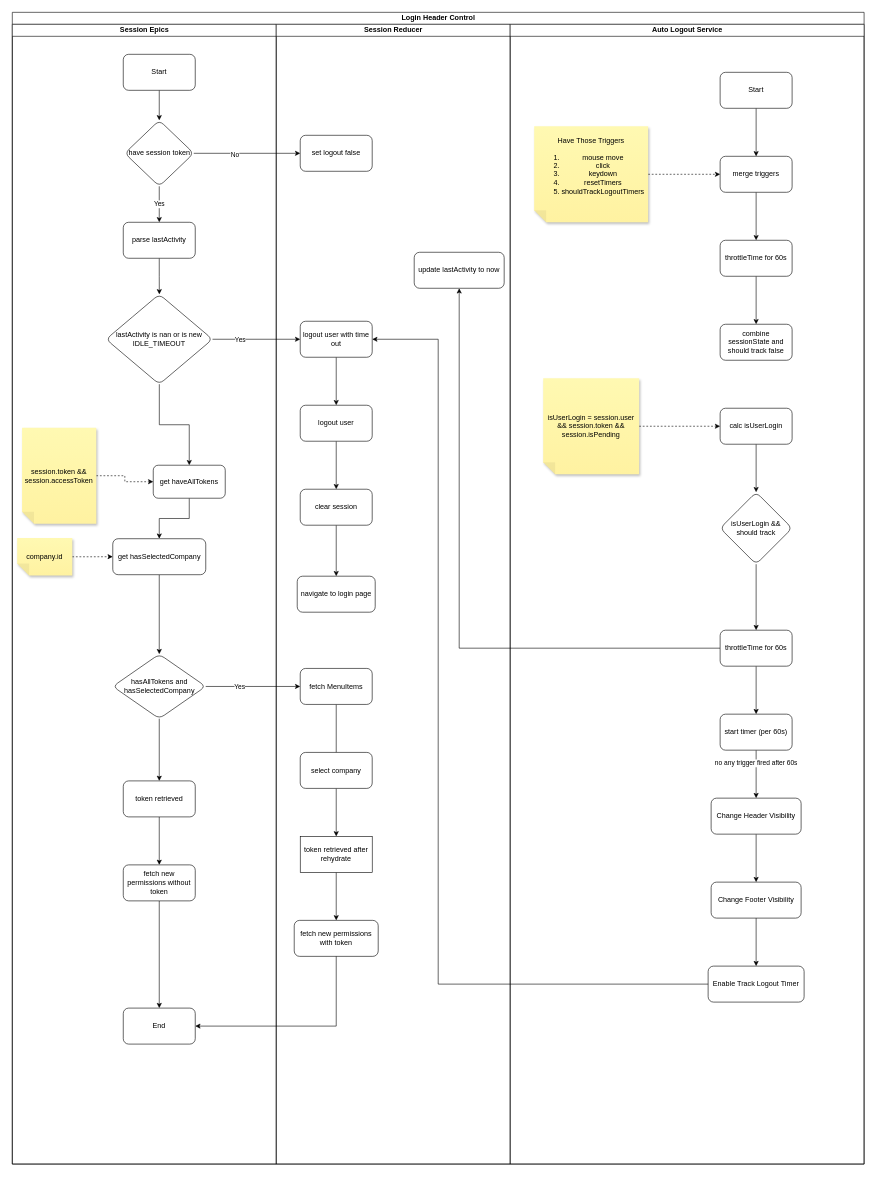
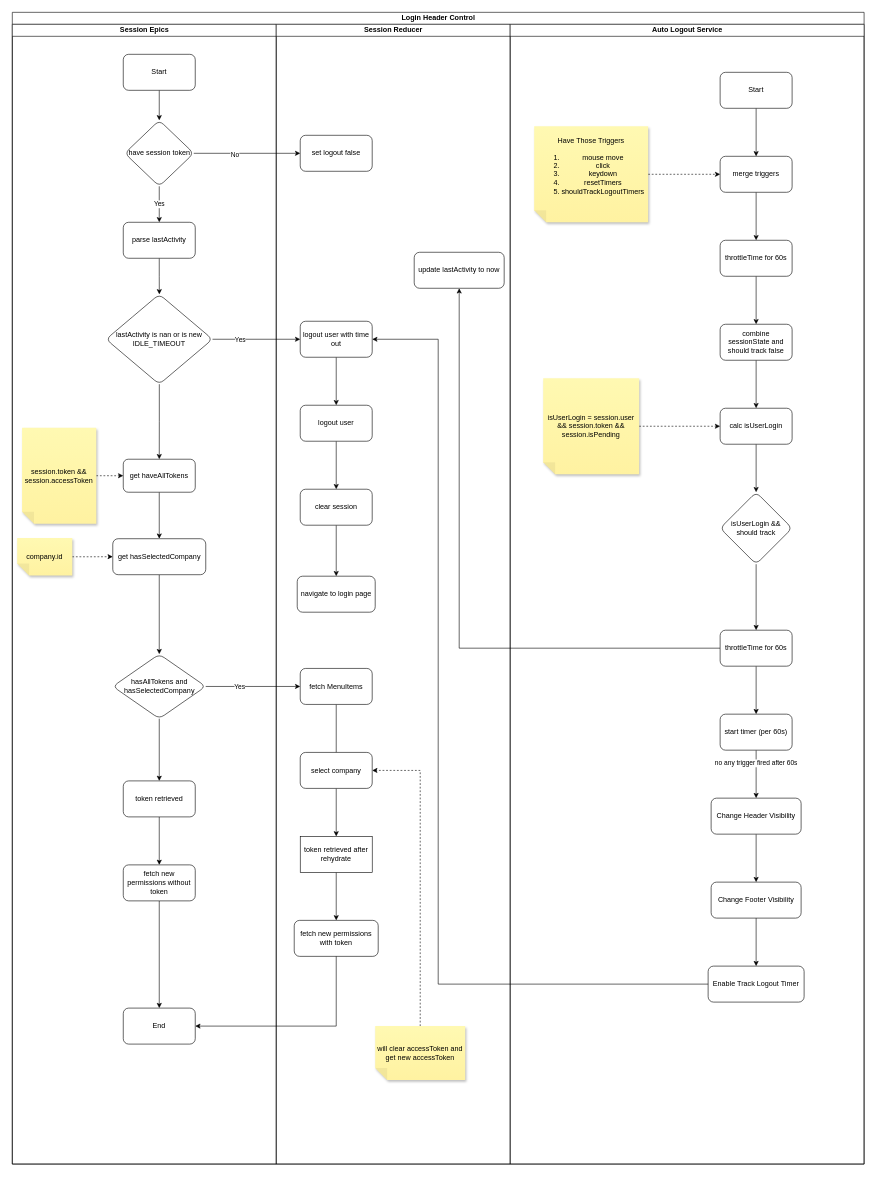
  <mxCell id="0" />
  <mxCell id="1" parent="0" />
  <mxCell id="2" value="Login Header Control" style="swimlane;childLayout=stackLayout;resizeParent=1;resizeParentMax=0;startSize=20;html=1;" vertex="1" parent="1"><mxGeometry x="20" y="20" width="1420" height="1920" as="geometry" /></mxCell>
  <mxCell id="3" value="Session Epics" style="swimlane;startSize=20;html=1;" vertex="1" parent="2"><mxGeometry y="20" width="440" height="1900" as="geometry" /></mxCell>
  <mxCell id="4" value="" style="edgeStyle=orthogonalEdgeStyle;rounded=0;orthogonalLoop=1;jettySize=auto;html=1;" edge="1" parent="3" source="5" target="7"><mxGeometry relative="1" as="geometry" /></mxCell>
  <mxCell id="5" value="Start" style="rounded=1;whiteSpace=wrap;html=1;" vertex="1" parent="3"><mxGeometry x="185" y="50" width="120" height="60" as="geometry" /></mxCell>
  <mxCell id="6" value="Yes" style="edgeStyle=orthogonalEdgeStyle;rounded=0;orthogonalLoop=1;jettySize=auto;html=1;" edge="1" parent="3" source="7" target="9"><mxGeometry relative="1" as="geometry" /></mxCell>
  <mxCell id="7" value="have session token" style="rhombus;whiteSpace=wrap;html=1;rounded=1;" vertex="1" parent="3"><mxGeometry x="187.5" y="160" width="115" height="110" as="geometry" /></mxCell>
  <mxCell id="8" value="" style="edgeStyle=orthogonalEdgeStyle;rounded=0;orthogonalLoop=1;jettySize=auto;html=1;" edge="1" parent="3" source="9" target="11"><mxGeometry relative="1" as="geometry" /></mxCell>
  <mxCell id="9" value="parse lastActivity" style="whiteSpace=wrap;html=1;rounded=1;" vertex="1" parent="3"><mxGeometry x="185" y="330" width="120" height="60" as="geometry" /></mxCell>
  <mxCell id="10" value="" style="edgeStyle=orthogonalEdgeStyle;rounded=0;orthogonalLoop=1;jettySize=auto;html=1;" edge="1" parent="3" source="11" target="13"><mxGeometry relative="1" as="geometry" /></mxCell>
  <mxCell id="11" value="lastActivity is nan or is new IDLE_TIMEOUT" style="rhombus;whiteSpace=wrap;html=1;rounded=1;" vertex="1" parent="3"><mxGeometry x="156.25" y="450" width="177.5" height="150" as="geometry" /></mxCell>
  <mxCell id="12" value="" style="edgeStyle=orthogonalEdgeStyle;rounded=0;orthogonalLoop=1;jettySize=auto;html=1;" edge="1" parent="3" source="13" target="17"><mxGeometry relative="1" as="geometry" /></mxCell>
- <mxCell id="13" value="get haveAllTokens" style="whiteSpace=wrap;html=1;rounded=1;" vertex="1" parent="3"><mxGeometry x="235" y="735" width="120" height="55" as="geometry" /></mxCell>
+ <mxCell id="13" value="get haveAllTokens" style="whiteSpace=wrap;html=1;rounded=1;" vertex="1" parent="3"><mxGeometry x="185" y="725" width="120" height="55" as="geometry" /></mxCell>
  <mxCell id="14" style="edgeStyle=orthogonalEdgeStyle;rounded=0;orthogonalLoop=1;jettySize=auto;html=1;entryX=0;entryY=0.5;entryDx=0;entryDy=0;dashed=1;" edge="1" parent="3" source="15" target="13"><mxGeometry relative="1" as="geometry" /></mxCell>
  <mxCell id="15" value="session.token &amp;amp;&amp;amp; session.accessToken" style="shape=note;whiteSpace=wrap;html=1;backgroundOutline=1;fontColor=#000000;darkOpacity=0.05;fillColor=#FFF9B2;strokeColor=none;fillStyle=solid;direction=west;gradientDirection=north;gradientColor=#FFF2A1;shadow=1;size=20;pointerEvents=1;" vertex="1" parent="3"><mxGeometry x="16.25" y="672.5" width="123.75" height="160" as="geometry" /></mxCell>
  <mxCell id="16" value="" style="edgeStyle=orthogonalEdgeStyle;rounded=0;orthogonalLoop=1;jettySize=auto;html=1;" edge="1" parent="3" source="17" target="21"><mxGeometry relative="1" as="geometry" /></mxCell>
  <mxCell id="17" value="get hasSelectedCompany" style="whiteSpace=wrap;html=1;rounded=1;" vertex="1" parent="3"><mxGeometry x="167.5" y="857.5" width="155" height="60" as="geometry" /></mxCell>
  <mxCell id="18" style="edgeStyle=orthogonalEdgeStyle;rounded=0;orthogonalLoop=1;jettySize=auto;html=1;entryX=0;entryY=0.5;entryDx=0;entryDy=0;dashed=1;" edge="1" parent="3" source="19" target="17"><mxGeometry relative="1" as="geometry" /></mxCell>
  <mxCell id="19" value="company.id" style="shape=note;whiteSpace=wrap;html=1;backgroundOutline=1;fontColor=#000000;darkOpacity=0.05;fillColor=#FFF9B2;strokeColor=none;fillStyle=solid;direction=west;gradientDirection=north;gradientColor=#FFF2A1;shadow=1;size=20;pointerEvents=1;" vertex="1" parent="3"><mxGeometry x="8.13" y="856.25" width="91.87" height="62.5" as="geometry" /></mxCell>
  <mxCell id="20" value="" style="edgeStyle=orthogonalEdgeStyle;rounded=0;orthogonalLoop=1;jettySize=auto;html=1;" edge="1" parent="3" source="21" target="23"><mxGeometry relative="1" as="geometry" /></mxCell>
  <mxCell id="21" value="hasAllTokens and hasSelectedCompany" style="rhombus;whiteSpace=wrap;html=1;rounded=1;" vertex="1" parent="3"><mxGeometry x="167.5" y="1050" width="155" height="107.5" as="geometry" /></mxCell>
  <mxCell id="22" value="" style="edgeStyle=orthogonalEdgeStyle;rounded=0;orthogonalLoop=1;jettySize=auto;html=1;" edge="1" parent="3" source="23" target="25"><mxGeometry relative="1" as="geometry" /></mxCell>
  <mxCell id="23" value="token retrieved" style="whiteSpace=wrap;html=1;rounded=1;" vertex="1" parent="3"><mxGeometry x="185" y="1261.25" width="120" height="60" as="geometry" /></mxCell>
  <mxCell id="24" style="edgeStyle=orthogonalEdgeStyle;rounded=0;orthogonalLoop=1;jettySize=auto;html=1;" edge="1" parent="3" source="25" target="26"><mxGeometry relative="1" as="geometry" /></mxCell>
  <mxCell id="25" value="fetch new permissions without token" style="whiteSpace=wrap;html=1;rounded=1;" vertex="1" parent="3"><mxGeometry x="185" y="1401.25" width="120" height="60" as="geometry" /></mxCell>
  <mxCell id="26" value="End" style="whiteSpace=wrap;html=1;rounded=1;" vertex="1" parent="3"><mxGeometry x="185" y="1640" width="120" height="60" as="geometry" /></mxCell>
  <mxCell id="27" value="Session Reducer" style="swimlane;startSize=20;html=1;" vertex="1" parent="2"><mxGeometry x="440" y="20" width="390" height="1900" as="geometry" /></mxCell>
  <mxCell id="28" value="set logout false" style="whiteSpace=wrap;html=1;rounded=1;" vertex="1" parent="27"><mxGeometry x="40" y="185" width="120" height="60" as="geometry" /></mxCell>
  <mxCell id="29" value="" style="edgeStyle=orthogonalEdgeStyle;rounded=0;orthogonalLoop=1;jettySize=auto;html=1;" edge="1" parent="27" source="30" target="32"><mxGeometry relative="1" as="geometry" /></mxCell>
  <mxCell id="30" value="logout user with time out" style="whiteSpace=wrap;html=1;rounded=1;" vertex="1" parent="27"><mxGeometry x="40" y="495" width="120" height="60" as="geometry" /></mxCell>
  <mxCell id="31" value="" style="edgeStyle=orthogonalEdgeStyle;rounded=0;orthogonalLoop=1;jettySize=auto;html=1;" edge="1" parent="27" source="32" target="34"><mxGeometry relative="1" as="geometry" /></mxCell>
  <mxCell id="32" value="logout user" style="whiteSpace=wrap;html=1;rounded=1;" vertex="1" parent="27"><mxGeometry x="40" y="635" width="120" height="60" as="geometry" /></mxCell>
  <mxCell id="33" value="" style="edgeStyle=orthogonalEdgeStyle;rounded=0;orthogonalLoop=1;jettySize=auto;html=1;" edge="1" parent="27" source="34" target="35"><mxGeometry relative="1" as="geometry" /></mxCell>
  <mxCell id="34" value="clear session" style="whiteSpace=wrap;html=1;rounded=1;" vertex="1" parent="27"><mxGeometry x="40" y="775" width="120" height="60" as="geometry" /></mxCell>
  <mxCell id="35" value="navigate to login page" style="whiteSpace=wrap;html=1;rounded=1;" vertex="1" parent="27"><mxGeometry x="35" y="920" width="130" height="60" as="geometry" /></mxCell>
  <mxCell id="36" value="" style="edgeStyle=orthogonalEdgeStyle;rounded=0;orthogonalLoop=1;jettySize=auto;html=1;endArrow=none;" edge="1" parent="27" source="37" target="39"><mxGeometry relative="1" as="geometry" /></mxCell>
  <mxCell id="37" value="fetch MenuItems" style="whiteSpace=wrap;html=1;rounded=1;" vertex="1" parent="27"><mxGeometry x="40" y="1073.75" width="120" height="60" as="geometry" /></mxCell>
  <mxCell id="38" value="" style="edgeStyle=orthogonalEdgeStyle;rounded=0;orthogonalLoop=1;jettySize=auto;html=1;" edge="1" parent="27" source="39" target="41"><mxGeometry relative="1" as="geometry" /></mxCell>
  <mxCell id="39" value="select company" style="whiteSpace=wrap;html=1;rounded=1;" vertex="1" parent="27"><mxGeometry x="40" y="1213.75" width="120" height="60" as="geometry" /></mxCell>
  <mxCell id="40" value="" style="edgeStyle=orthogonalEdgeStyle;rounded=0;orthogonalLoop=1;jettySize=auto;html=1;" edge="1" parent="27" source="41" target="44"><mxGeometry relative="1" as="geometry" /></mxCell>
  <mxCell id="41" value="token retrieved after rehydrate" style="whiteSpace=wrap;html=1;rounded=0;" vertex="1" parent="27"><mxGeometry x="40" y="1353.75" width="120" height="60" as="geometry" /></mxCell>
+ <mxCell id="42" style="edgeStyle=orthogonalEdgeStyle;rounded=0;orthogonalLoop=1;jettySize=auto;html=1;entryX=1;entryY=0.5;entryDx=0;entryDy=0;dashed=1;exitX=0.5;exitY=1;exitDx=0;exitDy=0;exitPerimeter=0;" edge="1" parent="27" source="43" target="39"><mxGeometry relative="1" as="geometry" /></mxCell>
+ <mxCell id="43" value="will clear accessToken and get new accessToken" style="shape=note;whiteSpace=wrap;html=1;backgroundOutline=1;fontColor=#000000;darkOpacity=0.05;fillColor=#FFF9B2;strokeColor=none;fillStyle=solid;direction=west;gradientDirection=north;gradientColor=#FFF2A1;shadow=1;size=20;pointerEvents=1;" vertex="1" parent="27"><mxGeometry x="165" y="1670" width="150" height="90" as="geometry" /></mxCell>
  <mxCell id="44" value="fetch new permissions with token" style="whiteSpace=wrap;html=1;rounded=1;" vertex="1" parent="27"><mxGeometry x="30" y="1493.75" width="140" height="60" as="geometry" /></mxCell>
  <mxCell id="45" value="update lastActivity to now" style="rounded=1;whiteSpace=wrap;html=1;" vertex="1" parent="27"><mxGeometry x="230" y="380" width="150" height="60" as="geometry" /></mxCell>
  <mxCell id="46" value="" style="edgeStyle=orthogonalEdgeStyle;rounded=0;orthogonalLoop=1;jettySize=auto;html=1;" edge="1" parent="2" source="7" target="28"><mxGeometry relative="1" as="geometry" /></mxCell>
  <mxCell id="47" value="No" style="edgeLabel;html=1;align=center;verticalAlign=middle;resizable=0;points=[];" vertex="1" connectable="0" parent="46"><mxGeometry x="-0.243" y="-1" relative="1" as="geometry"><mxPoint x="1" as="offset" /></mxGeometry></mxCell>
  <mxCell id="48" value="" style="edgeStyle=orthogonalEdgeStyle;rounded=0;orthogonalLoop=1;jettySize=auto;html=1;" edge="1" parent="2" source="11" target="30"><mxGeometry relative="1" as="geometry" /></mxCell>
  <mxCell id="49" value="Yes" style="edgeLabel;html=1;align=center;verticalAlign=middle;resizable=0;points=[];" vertex="1" connectable="0" parent="48"><mxGeometry x="-0.376" relative="1" as="geometry"><mxPoint as="offset" /></mxGeometry></mxCell>
  <mxCell id="50" value="" style="edgeStyle=orthogonalEdgeStyle;rounded=0;orthogonalLoop=1;jettySize=auto;html=1;" edge="1" parent="2" source="21" target="37"><mxGeometry relative="1" as="geometry" /></mxCell>
  <mxCell id="51" value="Yes" style="edgeLabel;html=1;align=center;verticalAlign=middle;resizable=0;points=[];" vertex="1" connectable="0" parent="50"><mxGeometry x="-0.286" relative="1" as="geometry"><mxPoint as="offset" /></mxGeometry></mxCell>
  <mxCell id="52" value="" style="edgeStyle=orthogonalEdgeStyle;rounded=0;orthogonalLoop=1;jettySize=auto;html=1;exitX=0.5;exitY=1;exitDx=0;exitDy=0;entryX=1;entryY=0.5;entryDx=0;entryDy=0;" edge="1" parent="2" source="44" target="26"><mxGeometry relative="1" as="geometry" /></mxCell>
  <mxCell id="53" style="edgeStyle=orthogonalEdgeStyle;rounded=0;orthogonalLoop=1;jettySize=auto;html=1;exitX=0;exitY=0.5;exitDx=0;exitDy=0;" edge="1" parent="2" source="72" target="45"><mxGeometry relative="1" as="geometry" /></mxCell>
  <mxCell id="54" value="Auto Logout Service" style="swimlane;startSize=20;html=1;" vertex="1" parent="2"><mxGeometry x="830" y="20" width="590" height="1900" as="geometry" /></mxCell>
  <mxCell id="55" value="" style="edgeStyle=orthogonalEdgeStyle;rounded=0;orthogonalLoop=1;jettySize=auto;html=1;" edge="1" parent="54" source="56" target="58"><mxGeometry relative="1" as="geometry" /></mxCell>
  <mxCell id="56" value="Start" style="rounded=1;whiteSpace=wrap;html=1;" vertex="1" parent="54"><mxGeometry x="350" y="80" width="120" height="60" as="geometry" /></mxCell>
  <mxCell id="57" value="" style="edgeStyle=orthogonalEdgeStyle;rounded=0;orthogonalLoop=1;jettySize=auto;html=1;" edge="1" parent="54" source="58" target="62"><mxGeometry relative="1" as="geometry" /></mxCell>
  <mxCell id="58" value="merge triggers" style="whiteSpace=wrap;html=1;rounded=1;" vertex="1" parent="54"><mxGeometry x="350" y="220" width="120" height="60" as="geometry" /></mxCell>
  <mxCell id="59" style="edgeStyle=orthogonalEdgeStyle;rounded=0;orthogonalLoop=1;jettySize=auto;html=1;entryX=0;entryY=0.5;entryDx=0;entryDy=0;dashed=1;exitX=0;exitY=0.5;exitDx=0;exitDy=0;exitPerimeter=0;" edge="1" parent="54" source="60" target="58"><mxGeometry relative="1" as="geometry"><mxPoint x="340" y="250" as="sourcePoint" /></mxGeometry></mxCell>
  <mxCell id="60" value="&lt;div&gt;Have Those Triggers&lt;/div&gt;&lt;ol&gt;&lt;li&gt;mouse move&lt;/li&gt;&lt;li&gt;click&lt;/li&gt;&lt;li&gt;keydown&lt;/li&gt;&lt;li&gt;resetTimers&lt;/li&gt;&lt;li&gt;shouldTrackLogoutTimers&lt;/li&gt;&lt;/ol&gt;&lt;div&gt;&lt;div&gt;&lt;br&gt;&lt;/div&gt;&lt;/div&gt;" style="shape=note;whiteSpace=wrap;html=1;backgroundOutline=1;fontColor=#000000;darkOpacity=0.05;fillColor=#FFF9B2;strokeColor=none;fillStyle=solid;direction=west;gradientDirection=north;gradientColor=#FFF2A1;shadow=1;size=20;pointerEvents=1;" vertex="1" parent="54"><mxGeometry x="40" y="170" width="190" height="160" as="geometry" /></mxCell>
  <mxCell id="61" value="" style="edgeStyle=orthogonalEdgeStyle;rounded=0;orthogonalLoop=1;jettySize=auto;html=1;" edge="1" parent="54" source="62" target="64"><mxGeometry relative="1" as="geometry" /></mxCell>
  <mxCell id="62" value="throttleTime for 60s" style="whiteSpace=wrap;html=1;rounded=1;" vertex="1" parent="54"><mxGeometry x="350" y="360" width="120" height="60" as="geometry" /></mxCell>
+ <mxCell id="63" value="" style="edgeStyle=orthogonalEdgeStyle;rounded=0;orthogonalLoop=1;jettySize=auto;html=1;" edge="1" parent="54" source="64" target="66"><mxGeometry relative="1" as="geometry" /></mxCell>
  <mxCell id="64" value="combine&lt;br&gt;sessionState and should track false" style="whiteSpace=wrap;html=1;rounded=1;" vertex="1" parent="54"><mxGeometry x="350" y="500" width="120" height="60" as="geometry" /></mxCell>
  <mxCell id="65" value="" style="edgeStyle=orthogonalEdgeStyle;rounded=0;orthogonalLoop=1;jettySize=auto;html=1;" edge="1" parent="54" source="66" target="70"><mxGeometry relative="1" as="geometry" /></mxCell>
  <mxCell id="66" value="calc isUserLogin" style="whiteSpace=wrap;html=1;rounded=1;" vertex="1" parent="54"><mxGeometry x="350" y="640" width="120" height="60" as="geometry" /></mxCell>
  <mxCell id="67" style="edgeStyle=orthogonalEdgeStyle;rounded=0;orthogonalLoop=1;jettySize=auto;html=1;exitX=0;exitY=0.5;exitDx=0;exitDy=0;exitPerimeter=0;entryX=0;entryY=0.5;entryDx=0;entryDy=0;dashed=1;" edge="1" parent="54" source="68" target="66"><mxGeometry relative="1" as="geometry" /></mxCell>
  <mxCell id="68" value="isUserLogin = session.user &amp;amp;&amp;amp; session.token &amp;amp;&amp;amp; session.isPending" style="shape=note;whiteSpace=wrap;html=1;backgroundOutline=1;fontColor=#000000;darkOpacity=0.05;fillColor=#FFF9B2;strokeColor=none;fillStyle=solid;direction=west;gradientDirection=north;gradientColor=#FFF2A1;shadow=1;size=20;pointerEvents=1;" vertex="1" parent="54"><mxGeometry x="55" y="590" width="160" height="160" as="geometry" /></mxCell>
  <mxCell id="69" value="" style="edgeStyle=orthogonalEdgeStyle;rounded=0;orthogonalLoop=1;jettySize=auto;html=1;" edge="1" parent="54" source="70" target="72"><mxGeometry relative="1" as="geometry" /></mxCell>
  <mxCell id="70" value="isUserLogin &amp;amp;&amp;amp; should track" style="rhombus;whiteSpace=wrap;html=1;rounded=1;" vertex="1" parent="54"><mxGeometry x="350" y="780" width="120" height="120" as="geometry" /></mxCell>
  <mxCell id="71" value="" style="edgeStyle=orthogonalEdgeStyle;rounded=0;orthogonalLoop=1;jettySize=auto;html=1;" edge="1" parent="54" source="72" target="75"><mxGeometry relative="1" as="geometry" /></mxCell>
  <mxCell id="72" value="throttleTime for 60s" style="whiteSpace=wrap;html=1;rounded=1;" vertex="1" parent="54"><mxGeometry x="350" y="1010" width="120" height="60" as="geometry" /></mxCell>
  <mxCell id="73" value="" style="edgeStyle=orthogonalEdgeStyle;rounded=0;orthogonalLoop=1;jettySize=auto;html=1;" edge="1" parent="54" source="75" target="77"><mxGeometry relative="1" as="geometry" /></mxCell>
  <mxCell id="74" value="no any trigger fired after 60s" style="edgeLabel;html=1;align=center;verticalAlign=middle;resizable=0;points=[];" vertex="1" connectable="0" parent="73"><mxGeometry x="-0.478" y="-1" relative="1" as="geometry"><mxPoint as="offset" /></mxGeometry></mxCell>
  <mxCell id="75" value="start timer (per 60s)" style="whiteSpace=wrap;html=1;rounded=1;" vertex="1" parent="54"><mxGeometry x="350" y="1150" width="120" height="60" as="geometry" /></mxCell>
  <mxCell id="76" value="" style="edgeStyle=orthogonalEdgeStyle;rounded=0;orthogonalLoop=1;jettySize=auto;html=1;" edge="1" parent="54" source="77" target="79"><mxGeometry relative="1" as="geometry" /></mxCell>
  <mxCell id="77" value="Change Header Visibility" style="whiteSpace=wrap;html=1;rounded=1;" vertex="1" parent="54"><mxGeometry x="335" y="1290" width="150" height="60" as="geometry" /></mxCell>
  <mxCell id="78" value="" style="edgeStyle=orthogonalEdgeStyle;rounded=0;orthogonalLoop=1;jettySize=auto;html=1;" edge="1" parent="54" source="79" target="80"><mxGeometry relative="1" as="geometry" /></mxCell>
  <mxCell id="79" value="Change Footer Visibility" style="whiteSpace=wrap;html=1;rounded=1;" vertex="1" parent="54"><mxGeometry x="335" y="1430" width="150" height="60" as="geometry" /></mxCell>
  <mxCell id="80" value="Enable Track Logout Timer" style="whiteSpace=wrap;html=1;rounded=1;" vertex="1" parent="54"><mxGeometry x="330" y="1570" width="160" height="60" as="geometry" /></mxCell>
  <mxCell id="81" value="" style="edgeStyle=orthogonalEdgeStyle;rounded=0;orthogonalLoop=1;jettySize=auto;html=1;entryX=1;entryY=0.5;entryDx=0;entryDy=0;" edge="1" parent="2" source="80" target="30"><mxGeometry relative="1" as="geometry"><mxPoint x="1240" y="1730" as="targetPoint" /><Array as="points"><mxPoint x="710" y="1620" /><mxPoint x="710" y="545" /></Array></mxGeometry></mxCell>
